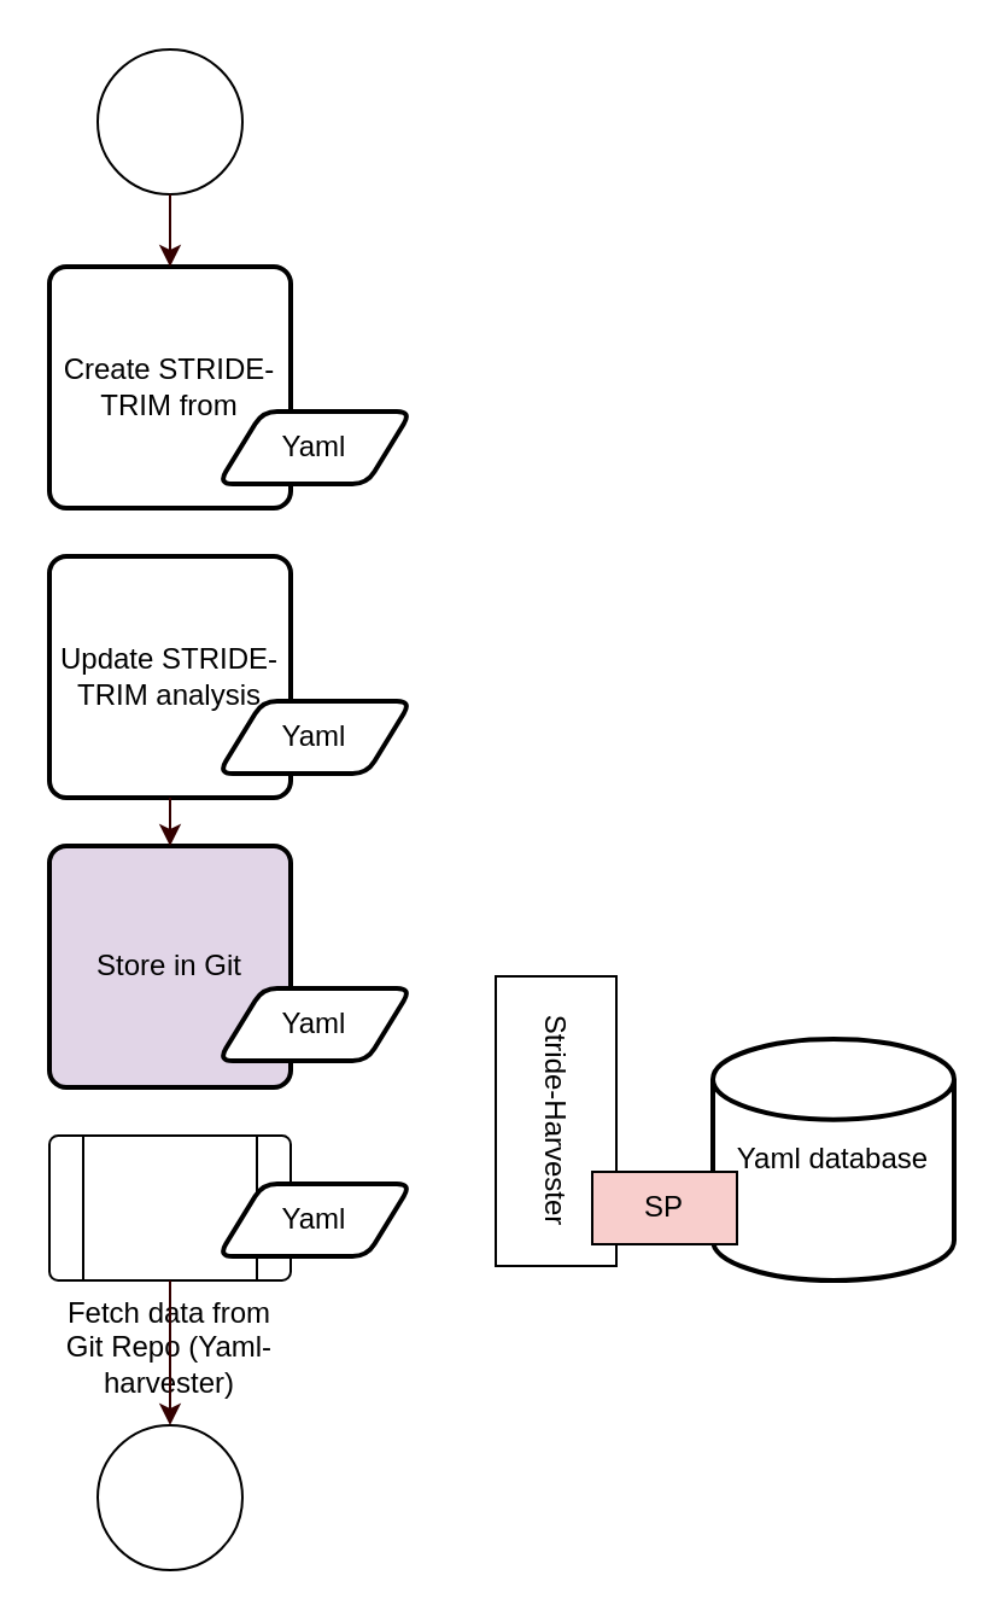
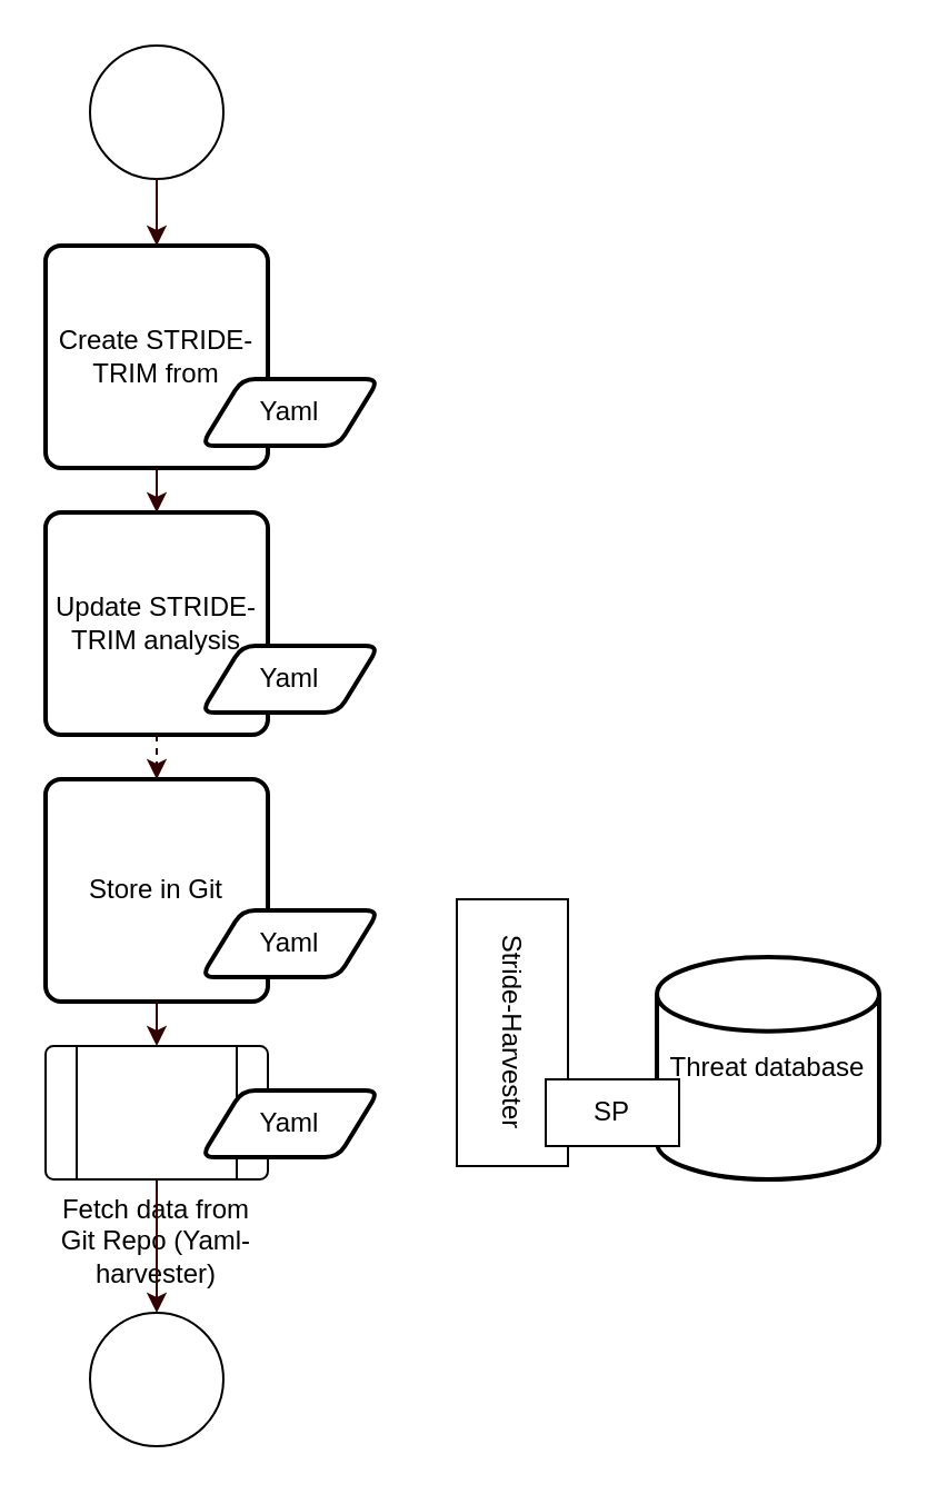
  <mxCell id="0" />
  <mxCell id="1" parent="0" />
  <mxCell id="2" value="" style="verticalLabelPosition=bottom;verticalAlign=top;html=1;shape=mxgraph.flowchart.on-page_reference;" parent="1" vertex="1"><mxGeometry x="40" y="20" width="60" height="60" as="geometry" /></mxCell>
  <mxCell id="3" value="Create STRIDE-TRIM from" style="rounded=1;whiteSpace=wrap;html=1;absoluteArcSize=1;arcSize=14;strokeWidth=2;" parent="1" vertex="1"><mxGeometry x="20" y="110" width="100" height="100" as="geometry" /></mxCell>
- <mxCell id="4" value="Store in Git" style="rounded=1;whiteSpace=wrap;html=1;absoluteArcSize=1;arcSize=14;strokeWidth=2;fillColor=#e1d5e7;" parent="1" vertex="1"><mxGeometry x="20" y="350" width="100" height="100" as="geometry" /></mxCell>
+ <mxCell id="4" value="Store in Git" style="rounded=1;whiteSpace=wrap;html=1;absoluteArcSize=1;arcSize=14;strokeWidth=2;" parent="1" vertex="1"><mxGeometry x="20" y="350" width="100" height="100" as="geometry" /></mxCell>
  <mxCell id="5" value="Update&amp;nbsp;STRIDE-TRIM analysis" style="rounded=1;whiteSpace=wrap;html=1;absoluteArcSize=1;arcSize=14;strokeWidth=2;" parent="1" vertex="1"><mxGeometry x="20" y="230" width="100" height="100" as="geometry" /></mxCell>
  <mxCell id="6" value="Fetch data from Git Repo (Yaml-harvester)" style="verticalLabelPosition=bottom;verticalAlign=top;html=1;shape=process;whiteSpace=wrap;rounded=1;size=0.14;arcSize=6;" parent="1" vertex="1"><mxGeometry x="20" y="470" width="100" height="60" as="geometry" /></mxCell>
  <mxCell id="7" value="Yaml" style="shape=parallelogram;html=1;strokeWidth=2;perimeter=parallelogramPerimeter;whiteSpace=wrap;rounded=1;arcSize=12;size=0.23;" parent="1" vertex="1"><mxGeometry x="90" y="170" width="80" height="30" as="geometry" /></mxCell>
  <mxCell id="8" value="Yaml" style="shape=parallelogram;html=1;strokeWidth=2;perimeter=parallelogramPerimeter;whiteSpace=wrap;rounded=1;arcSize=12;size=0.23;" parent="1" vertex="1"><mxGeometry x="90" y="290" width="80" height="30" as="geometry" /></mxCell>
  <mxCell id="9" value="Yaml" style="shape=parallelogram;html=1;strokeWidth=2;perimeter=parallelogramPerimeter;whiteSpace=wrap;rounded=1;arcSize=12;size=0.23;" parent="1" vertex="1"><mxGeometry x="90" y="409" width="80" height="30" as="geometry" /></mxCell>
  <mxCell id="10" value="Yaml" style="shape=parallelogram;html=1;strokeWidth=2;perimeter=parallelogramPerimeter;whiteSpace=wrap;rounded=1;arcSize=12;size=0.23;" parent="1" vertex="1"><mxGeometry x="90" y="490" width="80" height="30" as="geometry" /></mxCell>
  <mxCell id="11" value="" style="verticalLabelPosition=bottom;verticalAlign=top;html=1;shape=mxgraph.flowchart.on-page_reference;" parent="1" vertex="1"><mxGeometry x="40" y="590" width="60" height="60" as="geometry" /></mxCell>
- <mxCell id="12" value="Yaml database" style="strokeWidth=2;html=1;shape=mxgraph.flowchart.database;whiteSpace=wrap;verticalAlign=middle;" parent="1" vertex="1"><mxGeometry x="295" y="430" width="100" height="100" as="geometry" /></mxCell>
+ <mxCell id="12" value="Threat database" style="strokeWidth=2;html=1;shape=mxgraph.flowchart.database;whiteSpace=wrap;verticalAlign=middle;" parent="1" vertex="1"><mxGeometry x="295" y="430" width="100" height="100" as="geometry" /></mxCell>
  <mxCell id="13" value="Stride-Harvester" style="rounded=0;whiteSpace=wrap;html=1;rotation=90;" parent="1" vertex="1"><mxGeometry x="170" y="439" width="120" height="50" as="geometry" /></mxCell>
- <mxCell id="14" value="SP" style="rounded=0;whiteSpace=wrap;html=1;fillColor=#f8cecc;" parent="1" vertex="1"><mxGeometry x="245" y="485" width="60" height="30" as="geometry" /></mxCell>
+ <mxCell id="14" value="SP" style="rounded=0;whiteSpace=wrap;html=1;" parent="1" vertex="1"><mxGeometry x="245" y="485" width="60" height="30" as="geometry" /></mxCell>
  <mxCell id="15" value="" style="endArrow=classic;html=1;rounded=0;strokeColor=#330000;strokeWidth=1;exitX=0.5;exitY=1;exitDx=0;exitDy=0;exitPerimeter=0;" parent="1" source="2" target="3" edge="1"><mxGeometry width="50" height="50" relative="1" as="geometry"><mxPoint x="200" y="80" as="sourcePoint" /><mxPoint x="250" y="30" as="targetPoint" /></mxGeometry></mxCell>
- <mxCell id="17" value="" style="endArrow=classic;html=1;rounded=0;strokeColor=#330000;strokeWidth=1;exitX=0.5;exitY=1;exitDx=0;exitDy=0;entryX=0.5;entryY=0;entryDx=0;entryDy=0;" parent="1" source="5" target="4" edge="1"><mxGeometry width="50" height="50" relative="1" as="geometry"><mxPoint x="90" y="110" as="sourcePoint" /><mxPoint x="90" y="140" as="targetPoint" /></mxGeometry></mxCell>
+ <mxCell id="16" value="" style="endArrow=classic;html=1;rounded=0;strokeColor=#330000;strokeWidth=1;exitX=0.5;exitY=1;exitDx=0;exitDy=0;entryX=0.5;entryY=0;entryDx=0;entryDy=0;" parent="1" source="3" target="5" edge="1"><mxGeometry width="50" height="50" relative="1" as="geometry"><mxPoint x="80" y="90" as="sourcePoint" /><mxPoint x="80" y="120" as="targetPoint" /></mxGeometry></mxCell>
+ <mxCell id="17" value="" style="endArrow=classic;html=1;rounded=0;strokeColor=#330000;strokeWidth=1;exitX=0.5;exitY=1;exitDx=0;exitDy=0;entryX=0.5;entryY=0;entryDx=0;entryDy=0;dashed=1;" parent="1" source="5" target="4" edge="1"><mxGeometry width="50" height="50" relative="1" as="geometry"><mxPoint x="90" y="110" as="sourcePoint" /><mxPoint x="90" y="140" as="targetPoint" /></mxGeometry></mxCell>
+ <mxCell id="18" value="" style="endArrow=classic;html=1;rounded=0;strokeColor=#330000;strokeWidth=1;exitX=0.5;exitY=1;exitDx=0;exitDy=0;entryX=0.5;entryY=0;entryDx=0;entryDy=0;" parent="1" source="4" target="6" edge="1"><mxGeometry width="50" height="50" relative="1" as="geometry"><mxPoint x="100" y="110" as="sourcePoint" /><mxPoint x="100" y="140" as="targetPoint" /></mxGeometry></mxCell>
  <mxCell id="19" value="" style="endArrow=classic;html=1;rounded=0;strokeColor=#330000;strokeWidth=1;entryX=0.5;entryY=0;entryDx=0;entryDy=0;entryPerimeter=0;" parent="1" source="6" target="11" edge="1"><mxGeometry width="50" height="50" relative="1" as="geometry"><mxPoint x="170" y="700" as="sourcePoint" /><mxPoint x="220" y="650" as="targetPoint" /></mxGeometry></mxCell>
